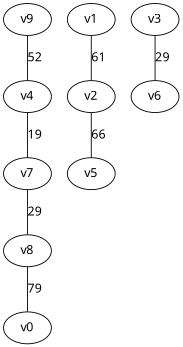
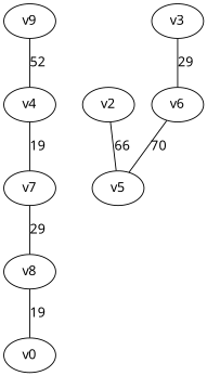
  graph {
    fontname="Noto Sans"
    node [fontname="Noto Sans"]
    edge [fontname="Noto Sans"]
    v8
    v0
    v7
    v4
    v2
    v5
-   v1
    v6
    v9
    v3
-   v8 -- v0 [label=79]
+   v8 -- v0 [label=19]
    v7 -- v8 [label=29]
    v4 -- v7 [label=19]
    v2 -- v5 [label=66]
-   v1 -- v2 [label=61]
+   v6 -- v5 [label=70]
    v9 -- v4 [label=52]
    v3 -- v6 [label=29]
  }
